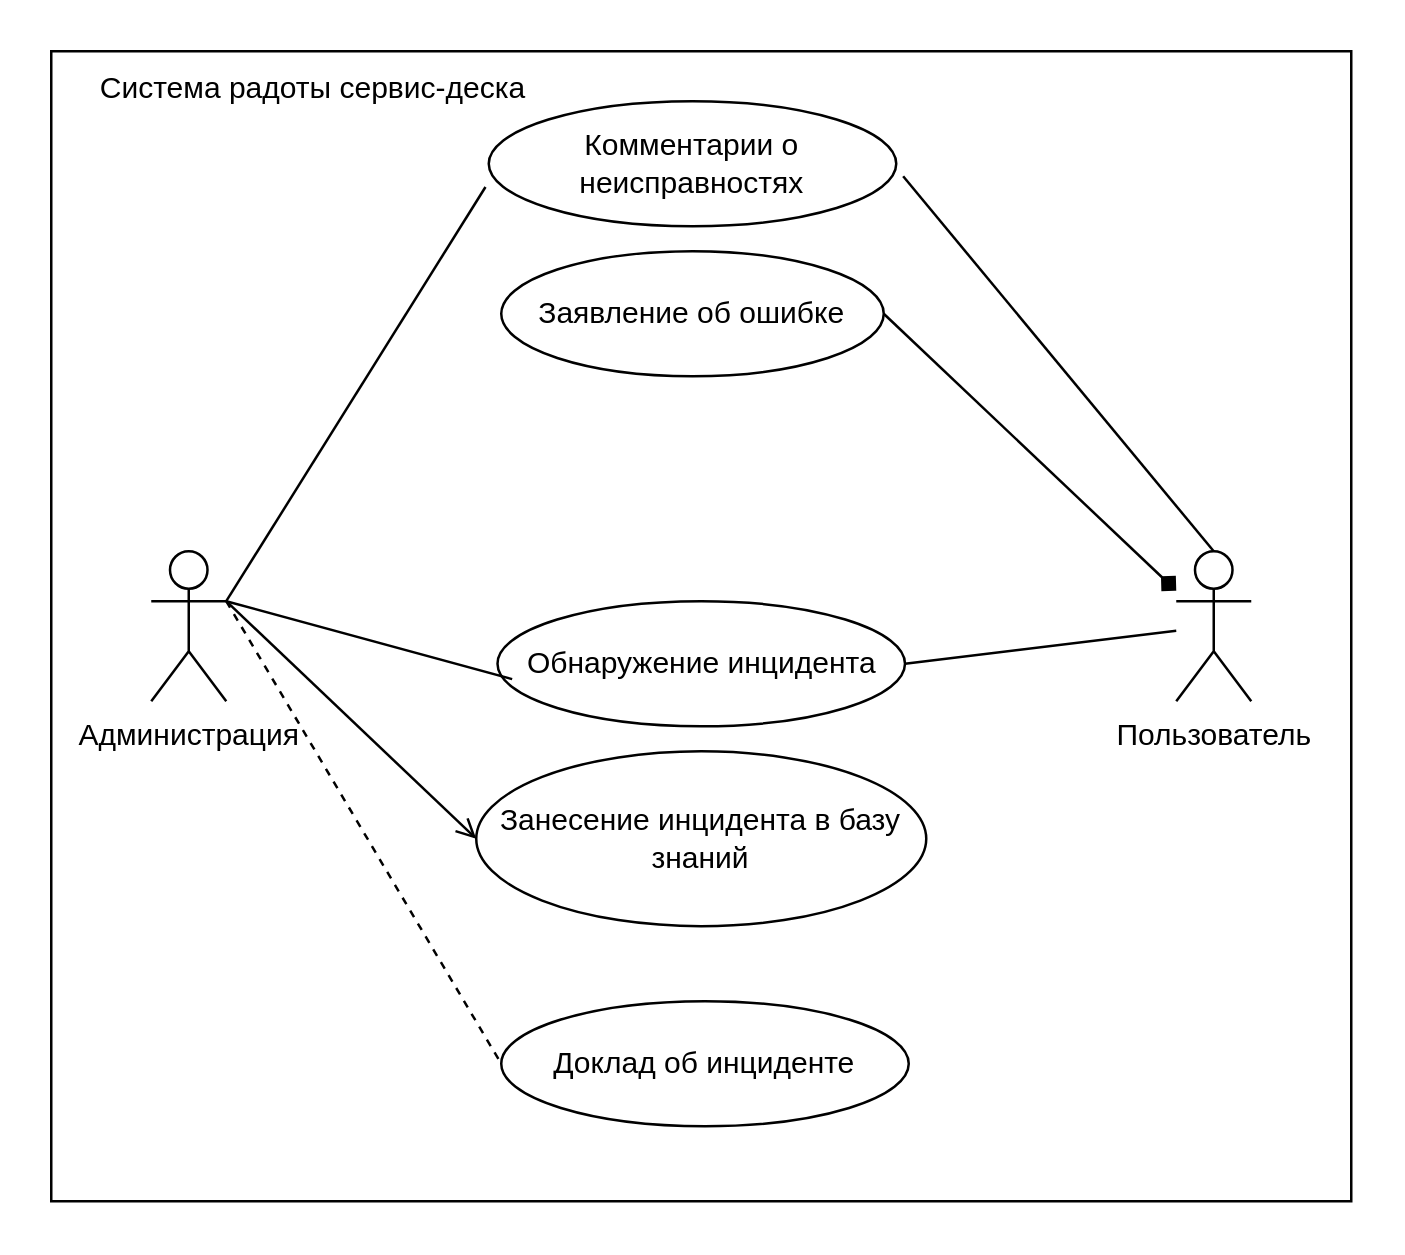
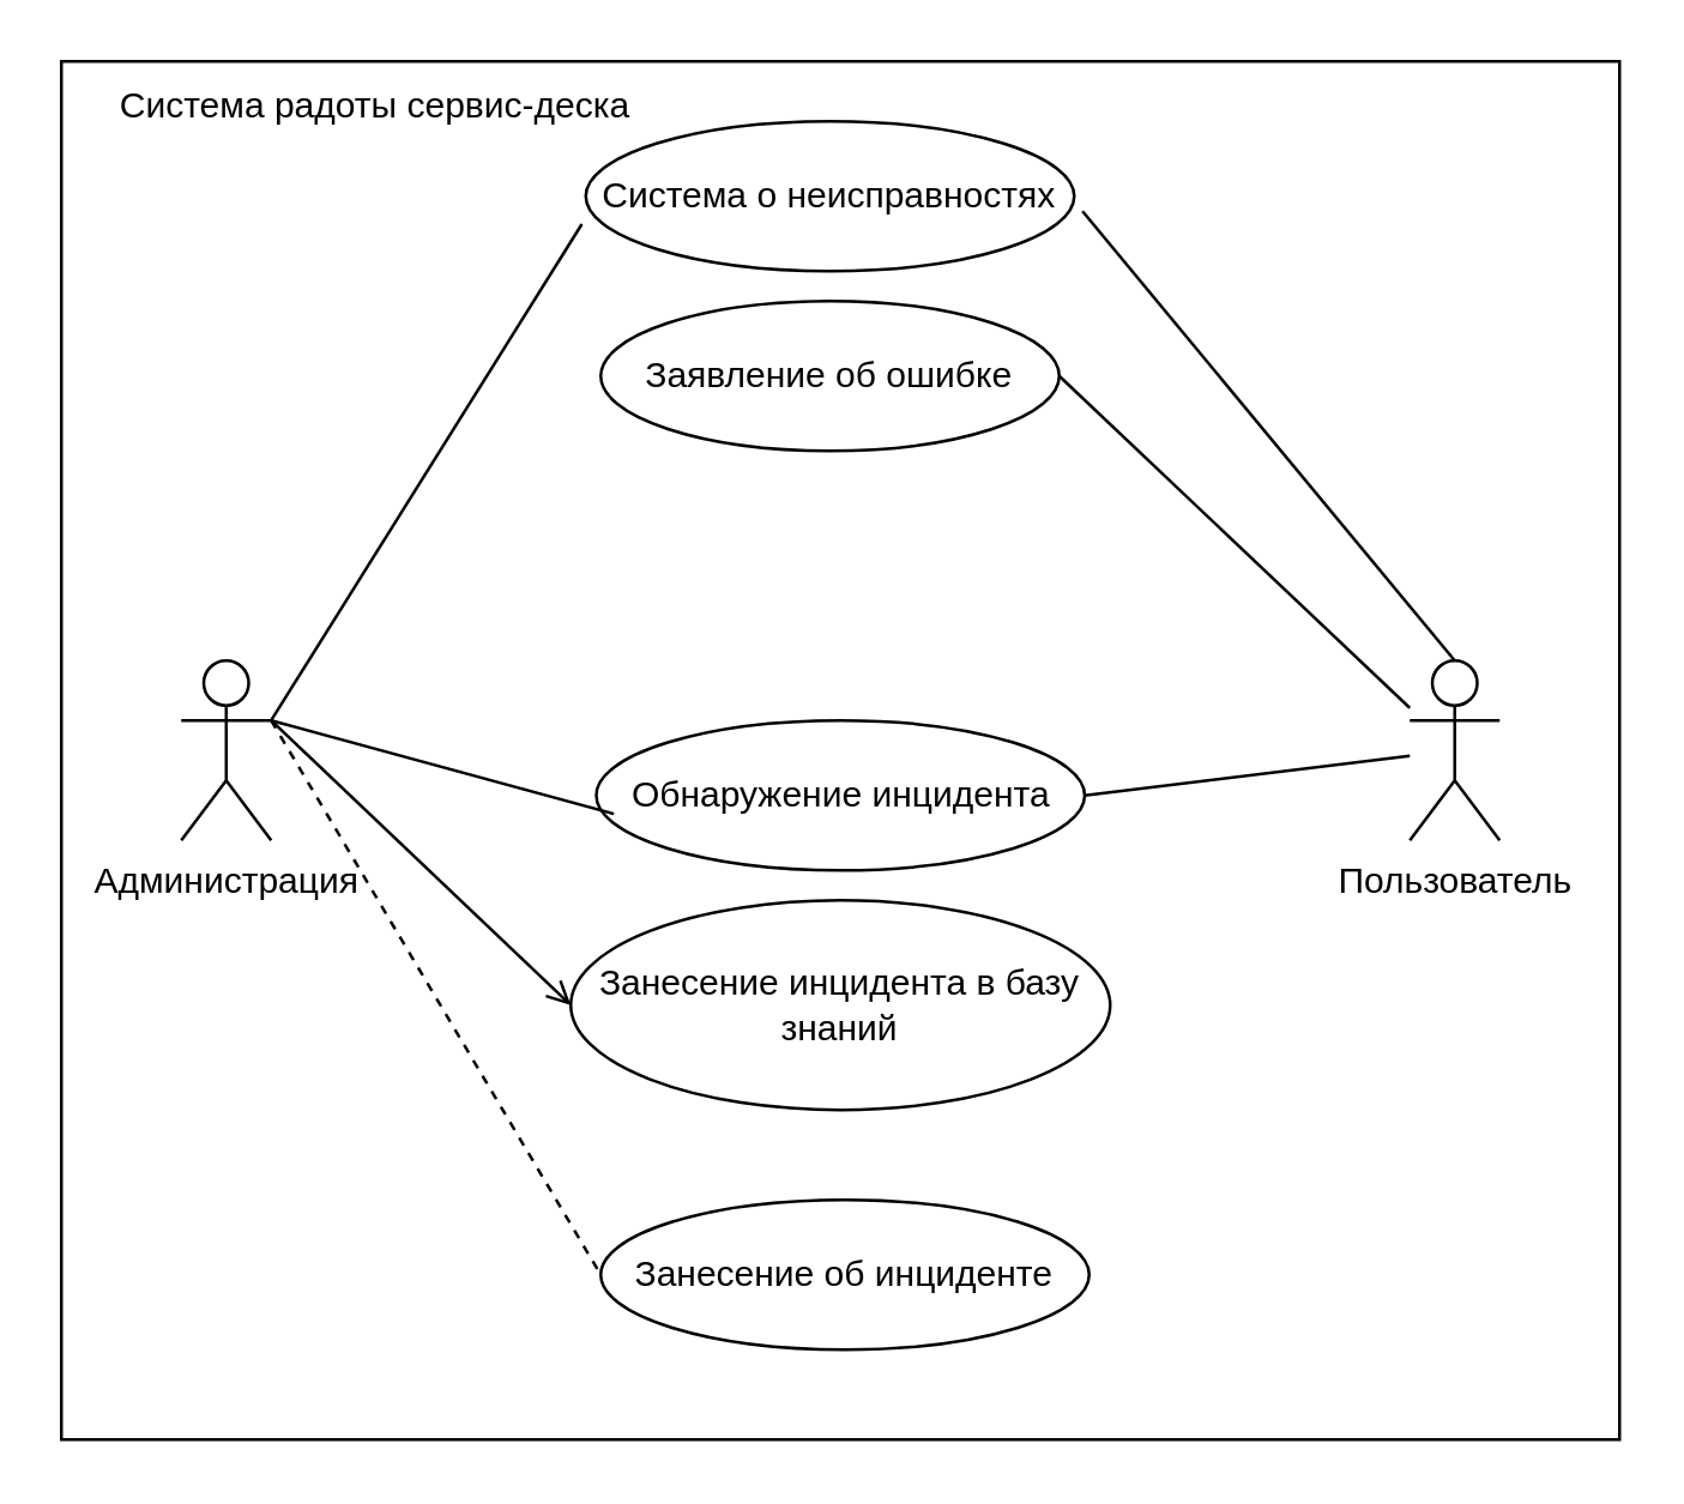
  <mxCell id="0" />
  <mxCell id="1" parent="0" />
  <mxCell id="2" value="" style="rounded=0;whiteSpace=wrap;html=1;" vertex="1" parent="1"><mxGeometry x="20" y="20" width="520" height="460" as="geometry" /></mxCell>
  <mxCell id="3" value="Система радоты сервис-деска" style="text;html=1;strokeColor=none;fillColor=none;align=center;verticalAlign=middle;whiteSpace=wrap;rounded=0;" vertex="1" parent="1"><mxGeometry x="30" y="20" width="190" height="30" as="geometry" /></mxCell>
  <mxCell id="4" value="Заявление об ошибке" style="ellipse;whiteSpace=wrap;html=1;" vertex="1" parent="1"><mxGeometry x="200" y="100" width="153" height="50" as="geometry" /></mxCell>
  <mxCell id="5" value="Пользователь" style="shape=umlActor;verticalLabelPosition=bottom;verticalAlign=top;html=1;outlineConnect=0;" vertex="1" parent="1"><mxGeometry x="470" y="220" width="30" height="60" as="geometry" /></mxCell>
- <mxCell id="6" value="" style="endArrow=diamond;html=1;rounded=0;exitX=1;exitY=0.5;exitDx=0;exitDy=0;" edge="1" parent="1" source="4" target="5"><mxGeometry width="50" height="50" relative="1" as="geometry"><mxPoint x="260" y="300" as="sourcePoint" /><mxPoint x="310" y="250" as="targetPoint" /></mxGeometry></mxCell>
+ <mxCell id="6" value="" style="endArrow=none;html=1;rounded=0;exitX=1;exitY=0.5;exitDx=0;exitDy=0;" edge="1" parent="1" source="4" target="5"><mxGeometry width="50" height="50" relative="1" as="geometry"><mxPoint x="260" y="300" as="sourcePoint" /><mxPoint x="310" y="250" as="targetPoint" /></mxGeometry></mxCell>
  <mxCell id="7" value="Администрация" style="shape=umlActor;verticalLabelPosition=bottom;verticalAlign=top;html=1;outlineConnect=0;" vertex="1" parent="1"><mxGeometry x="60" y="220" width="30" height="60" as="geometry" /></mxCell>
  <mxCell id="8" value="Обнаружение инцидента" style="ellipse;whiteSpace=wrap;html=1;" vertex="1" parent="1"><mxGeometry x="198.5" y="240" width="163" height="50" as="geometry" /></mxCell>
  <mxCell id="9" value="" style="endArrow=none;html=1;rounded=0;exitX=1;exitY=0.333;exitDx=0;exitDy=0;exitPerimeter=0;entryX=0.036;entryY=0.623;entryDx=0;entryDy=0;entryPerimeter=0;" edge="1" parent="1" source="7" target="8"><mxGeometry width="50" height="50" relative="1" as="geometry"><mxPoint x="140" y="270" as="sourcePoint" /><mxPoint x="190" y="220" as="targetPoint" /></mxGeometry></mxCell>
  <mxCell id="10" value="" style="endArrow=none;html=1;rounded=0;exitX=1;exitY=0.5;exitDx=0;exitDy=0;" edge="1" parent="1" source="8" target="5"><mxGeometry width="50" height="50" relative="1" as="geometry"><mxPoint x="360" y="250" as="sourcePoint" /><mxPoint x="410" y="200" as="targetPoint" /></mxGeometry></mxCell>
  <mxCell id="11" value="Занесение инцидента в базу знаний" style="ellipse;whiteSpace=wrap;html=1;" vertex="1" parent="1"><mxGeometry x="190" y="300" width="180" height="70" as="geometry" /></mxCell>
  <mxCell id="12" value="" style="endArrow=open;html=1;rounded=0;exitX=1;exitY=0.333;exitDx=0;exitDy=0;exitPerimeter=0;entryX=0;entryY=0.5;entryDx=0;entryDy=0;" edge="1" parent="1" source="7" target="11"><mxGeometry width="50" height="50" relative="1" as="geometry"><mxPoint x="120" y="350" as="sourcePoint" /><mxPoint x="170" y="300" as="targetPoint" /></mxGeometry></mxCell>
- <mxCell id="13" value="Комментарии о неисправностях" style="ellipse;whiteSpace=wrap;html=1;" vertex="1" parent="1"><mxGeometry x="195" y="40" width="163" height="50" as="geometry" /></mxCell>
+ <mxCell id="13" value="Система о неисправностях" style="ellipse;whiteSpace=wrap;html=1;" vertex="1" parent="1"><mxGeometry x="195" y="40" width="163" height="50" as="geometry" /></mxCell>
  <mxCell id="14" value="" style="endArrow=none;html=1;rounded=0;exitX=0.5;exitY=0;exitDx=0;exitDy=0;exitPerimeter=0;entryX=1.017;entryY=0.6;entryDx=0;entryDy=0;entryPerimeter=0;" edge="1" parent="1" source="5" target="13"><mxGeometry width="50" height="50" relative="1" as="geometry"><mxPoint x="440" y="140" as="sourcePoint" /><mxPoint x="490" y="90" as="targetPoint" /></mxGeometry></mxCell>
  <mxCell id="15" value="" style="endArrow=none;html=1;rounded=0;exitX=1;exitY=0.333;exitDx=0;exitDy=0;exitPerimeter=0;entryX=-0.008;entryY=0.686;entryDx=0;entryDy=0;entryPerimeter=0;" edge="1" parent="1" source="7" target="13"><mxGeometry width="50" height="50" relative="1" as="geometry"><mxPoint x="100" y="190" as="sourcePoint" /><mxPoint x="150" y="140" as="targetPoint" /></mxGeometry></mxCell>
- <mxCell id="16" value="Доклад об инциденте" style="ellipse;whiteSpace=wrap;html=1;" vertex="1" parent="1"><mxGeometry x="200" y="400" width="163" height="50" as="geometry" /></mxCell>
+ <mxCell id="16" value="Занесение об инциденте" style="ellipse;whiteSpace=wrap;html=1;" vertex="1" parent="1"><mxGeometry x="200" y="400" width="163" height="50" as="geometry" /></mxCell>
  <mxCell id="17" value="" style="endArrow=none;html=1;rounded=0;exitX=1;exitY=0.333;exitDx=0;exitDy=0;exitPerimeter=0;entryX=0;entryY=0.5;entryDx=0;entryDy=0;dashed=1;" edge="1" parent="1" source="7" target="16"><mxGeometry width="50" height="50" relative="1" as="geometry"><mxPoint x="100" y="440" as="sourcePoint" /><mxPoint x="150" y="390" as="targetPoint" /></mxGeometry></mxCell>
